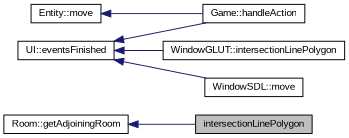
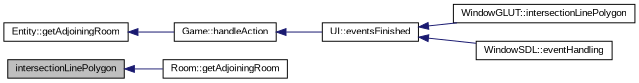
  digraph {
    fontname="Liberation Sans"
    rankdir=LR
    node [color=black fillcolor=white fontname="Liberation Sans" fontsize=10 shape=record style=filled]
    edge [color=midnightblue dir=back fontname="Liberation Sans" fontsize=10 labelfontname=Helvetica labelfontsize=10 style=solid]
    n1 [fillcolor=grey75 fontcolor=black height=0.2 label=intersectionLinePolygon width=0.4]
    n2 [height=0.2 label="Room::getAdjoiningRoom" width=0.4]
-   n3 [height=0.2 label="Entity::move" width=0.4]
+   n3 [height=0.2 label="Entity::getAdjoiningRoom" width=0.4]
    n4 [height=0.2 label="Game::handleAction" width=0.4]
    n5 [height=0.2 label="UI::eventsFinished" width=0.4]
    n6 [height=0.2 label="WindowGLUT::intersectionLinePolygon" width=0.4]
-   n7 [height=0.2 label="WindowSDL::move" width=0.4]
-   n2 -> n1
+   n7 [height=0.2 label="WindowSDL::eventHandling" width=0.4]
+   n1 -> n2
    n3 -> n4
-   n5 -> n4
+   n4 -> n5
    n5 -> n6
    n5 -> n7
  }
